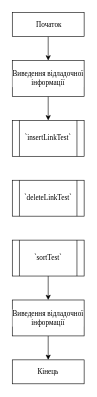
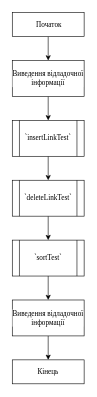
  <mxCell id="0" />
  <mxCell id="1" parent="0" />
  <mxCell id="2" value="" style="edgeStyle=orthogonalEdgeStyle;rounded=0;orthogonalLoop=1;jettySize=auto;html=1;fontFamily=Times New Roman;labelBackgroundColor=#ffffff;fontSize=12;" edge="1" parent="1" source="3" target="5"><mxGeometry relative="1" as="geometry" /></mxCell>
  <mxCell id="3" value="&amp;nbsp;Початок" style="whiteSpace=wrap;html=1;arcSize=50;fontFamily=Times New Roman;labelBackgroundColor=#ffffff;fontSize=12;rounded=0;" vertex="1" parent="1"><mxGeometry x="20" y="20" width="120" height="40" as="geometry" /></mxCell>
  <mxCell id="4" value="" style="edgeStyle=orthogonalEdgeStyle;rounded=0;orthogonalLoop=1;jettySize=auto;html=1;fontFamily=Times New Roman;labelBackgroundColor=#ffffff;fontSize=12;" edge="1" parent="1" source="5" target="7"><mxGeometry relative="1" as="geometry" /></mxCell>
  <mxCell id="5" value="Виведення відладочної інформації" style="rounded=0;whiteSpace=wrap;html=1;fontFamily=Times New Roman;labelBackgroundColor=#ffffff;fontSize=12;" vertex="1" parent="1"><mxGeometry x="20" y="100" width="120" height="60" as="geometry" /></mxCell>
+ <mxCell id="6" value="" style="edgeStyle=orthogonalEdgeStyle;rounded=0;orthogonalLoop=1;jettySize=auto;html=1;fontFamily=Times New Roman;labelBackgroundColor=#ffffff;fontSize=12;" edge="1" parent="1" source="7" target="9"><mxGeometry relative="1" as="geometry" /></mxCell>
  <mxCell id="7" value="`&lt;span style=&quot;font-size: 12px;&quot;&gt;insertLinkTest&lt;/span&gt;`" style="shape=process;whiteSpace=wrap;html=1;backgroundOutline=1;fontFamily=Times New Roman;labelBackgroundColor=#ffffff;fontSize=12;" vertex="1" parent="1"><mxGeometry x="20" y="200" width="120" height="60" as="geometry" /></mxCell>
+ <mxCell id="8" value="" style="edgeStyle=orthogonalEdgeStyle;rounded=0;orthogonalLoop=1;jettySize=auto;html=1;fontFamily=Times New Roman;labelBackgroundColor=#ffffff;fontSize=12;" edge="1" parent="1" source="9" target="11"><mxGeometry relative="1" as="geometry" /></mxCell>
  <mxCell id="9" value="`&lt;span style=&quot;font-size: 12px;&quot;&gt;deleteLinkTest&lt;/span&gt;`" style="shape=process;whiteSpace=wrap;html=1;backgroundOutline=1;fontFamily=Times New Roman;labelBackgroundColor=#ffffff;fontSize=12;" vertex="1" parent="1"><mxGeometry x="20" y="300" width="120" height="60" as="geometry" /></mxCell>
  <mxCell id="10" value="" style="edgeStyle=orthogonalEdgeStyle;rounded=0;orthogonalLoop=1;jettySize=auto;html=1;fontFamily=Times New Roman;labelBackgroundColor=#ffffff;fontSize=12;" edge="1" parent="1" source="11" target="13"><mxGeometry relative="1" as="geometry" /></mxCell>
  <mxCell id="11" value="`&lt;span style=&quot;font-size: 12px;&quot;&gt;sortTest&lt;/span&gt;`" style="shape=process;whiteSpace=wrap;html=1;backgroundOutline=1;fontFamily=Times New Roman;labelBackgroundColor=#ffffff;fontSize=12;" vertex="1" parent="1"><mxGeometry x="20" y="400" width="120" height="60" as="geometry" /></mxCell>
  <mxCell id="12" value="" style="edgeStyle=orthogonalEdgeStyle;rounded=0;orthogonalLoop=1;jettySize=auto;html=1;fontFamily=Times New Roman;labelBackgroundColor=#ffffff;fontSize=12;" edge="1" parent="1" source="13" target="14"><mxGeometry relative="1" as="geometry" /></mxCell>
  <mxCell id="13" value="Виведення відладочної інформації" style="rounded=0;whiteSpace=wrap;html=1;fontFamily=Times New Roman;labelBackgroundColor=#ffffff;fontSize=12;" vertex="1" parent="1"><mxGeometry x="20" y="500" width="120" height="60" as="geometry" /></mxCell>
  <mxCell id="14" value="Кінець" style="whiteSpace=wrap;html=1;arcSize=50;fontFamily=Times New Roman;labelBackgroundColor=#ffffff;fontSize=12;rounded=0;" vertex="1" parent="1"><mxGeometry x="20" y="600" width="120" height="40" as="geometry" /></mxCell>
